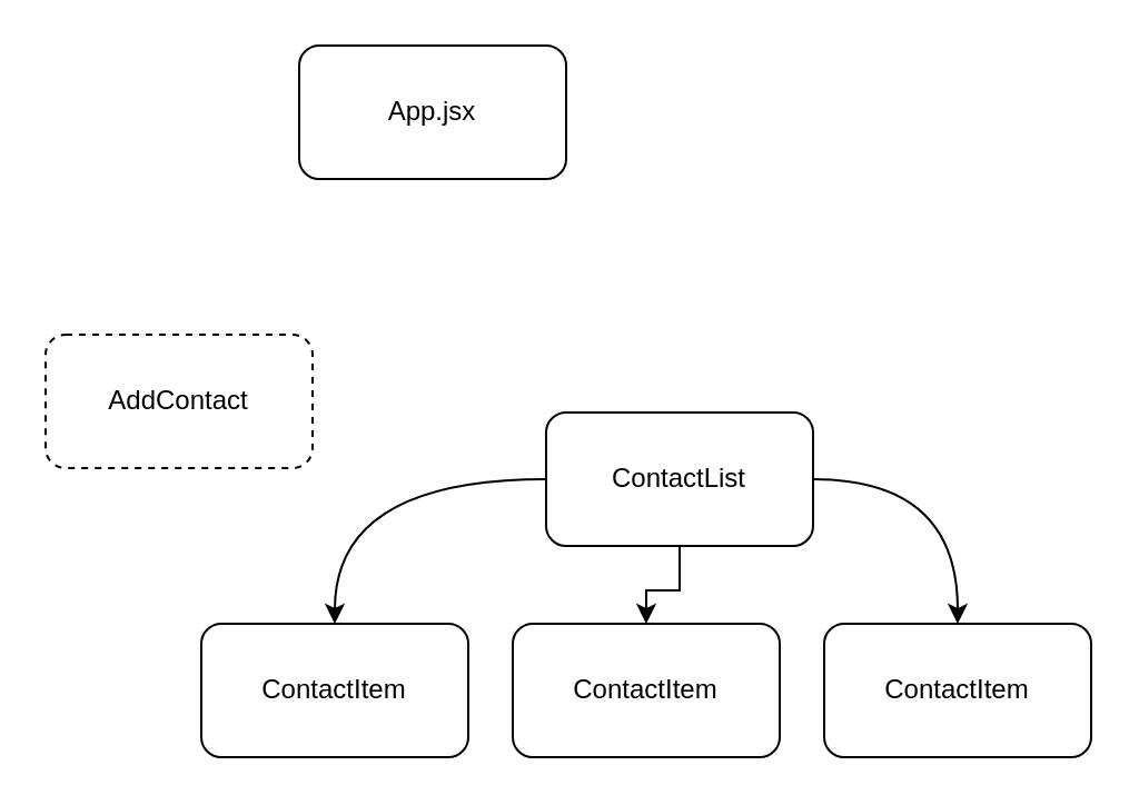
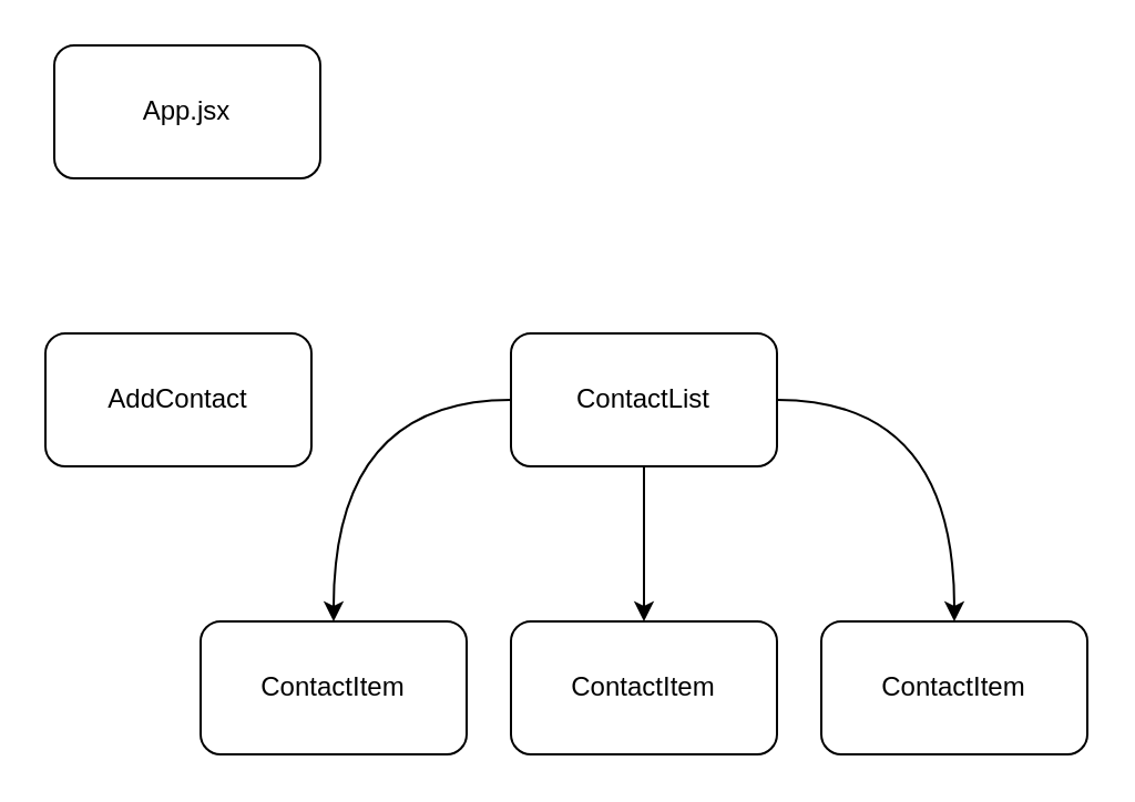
  <mxCell id="0" />
  <mxCell id="1" parent="0" />
- <mxCell id="2" value="App.jsx" style="rounded=1;whiteSpace=wrap;html=1;" vertex="1" parent="1"><mxGeometry x="134" y="20" width="120" height="60" as="geometry" /></mxCell>
- <mxCell id="3" value="AddContact" style="rounded=1;whiteSpace=wrap;html=1;dashed=1;" vertex="1" parent="1"><mxGeometry x="20" y="150" width="120" height="60" as="geometry" /></mxCell>
+ <mxCell id="2" value="App.jsx" style="rounded=1;whiteSpace=wrap;html=1;" vertex="1" parent="1"><mxGeometry x="24" y="20" width="120" height="60" as="geometry" /></mxCell>
+ <mxCell id="3" value="AddContact" style="rounded=1;whiteSpace=wrap;html=1;" vertex="1" parent="1"><mxGeometry x="20" y="150" width="120" height="60" as="geometry" /></mxCell>
  <mxCell id="4" style="edgeStyle=orthogonalEdgeStyle;rounded=0;orthogonalLoop=1;jettySize=auto;html=1;curved=1;" edge="1" parent="1" source="7" target="8"><mxGeometry relative="1" as="geometry" /></mxCell>
  <mxCell id="5" style="edgeStyle=orthogonalEdgeStyle;rounded=0;orthogonalLoop=1;jettySize=auto;html=1;" edge="1" parent="1" source="7" target="9"><mxGeometry relative="1" as="geometry" /></mxCell>
  <mxCell id="6" style="edgeStyle=orthogonalEdgeStyle;rounded=0;orthogonalLoop=1;jettySize=auto;html=1;curved=1;" edge="1" parent="1" source="7" target="10"><mxGeometry relative="1" as="geometry" /></mxCell>
- <mxCell id="7" value="ContactList" style="rounded=1;whiteSpace=wrap;html=1;" vertex="1" parent="1"><mxGeometry x="245" y="185" width="120" height="60" as="geometry" /></mxCell>
+ <mxCell id="7" value="ContactList" style="rounded=1;whiteSpace=wrap;html=1;" vertex="1" parent="1"><mxGeometry x="230" y="150" width="120" height="60" as="geometry" /></mxCell>
  <mxCell id="8" value="ContactItem" style="rounded=1;whiteSpace=wrap;html=1;" vertex="1" parent="1"><mxGeometry x="90" y="280" width="120" height="60" as="geometry" /></mxCell>
  <mxCell id="9" value="ContactItem" style="rounded=1;whiteSpace=wrap;html=1;" vertex="1" parent="1"><mxGeometry x="230" y="280" width="120" height="60" as="geometry" /></mxCell>
  <mxCell id="10" value="ContactItem" style="rounded=1;whiteSpace=wrap;html=1;" vertex="1" parent="1"><mxGeometry x="370" y="280" width="120" height="60" as="geometry" /></mxCell>
